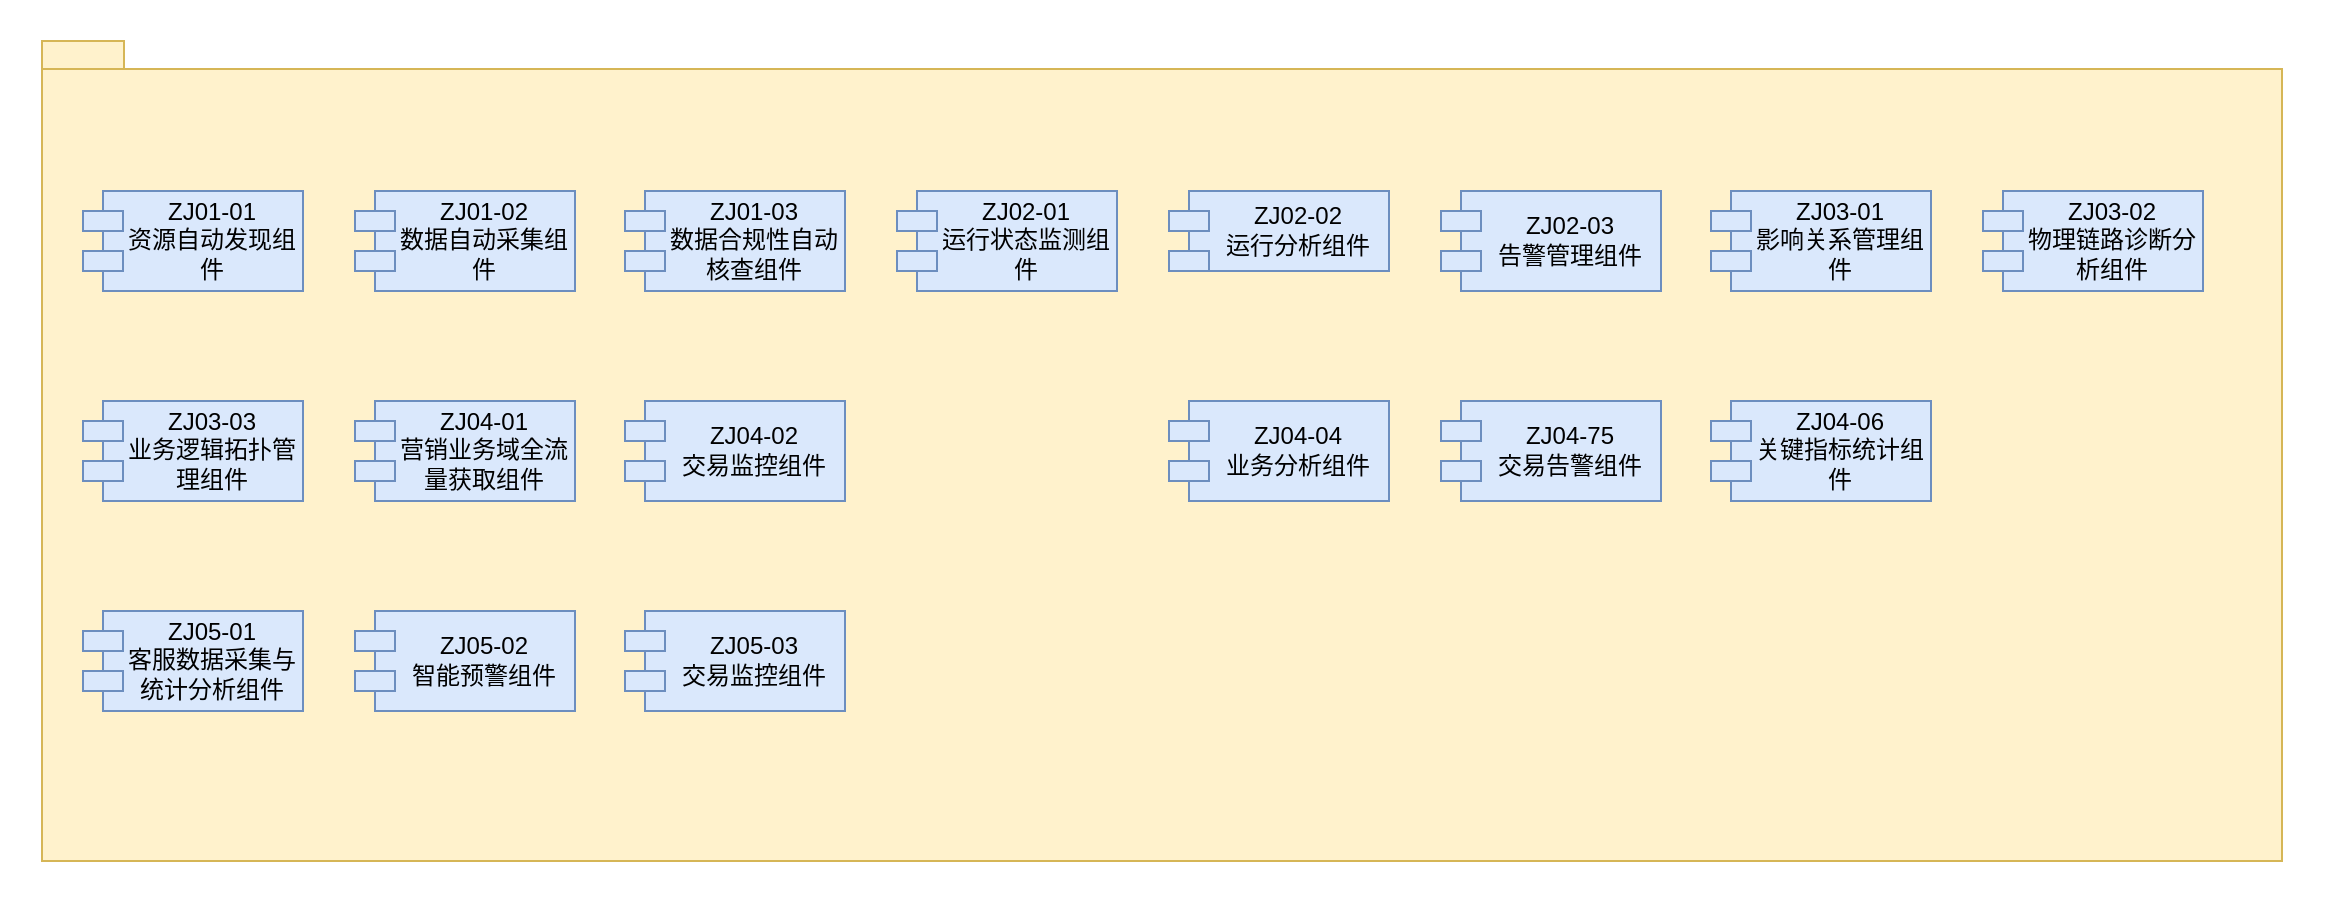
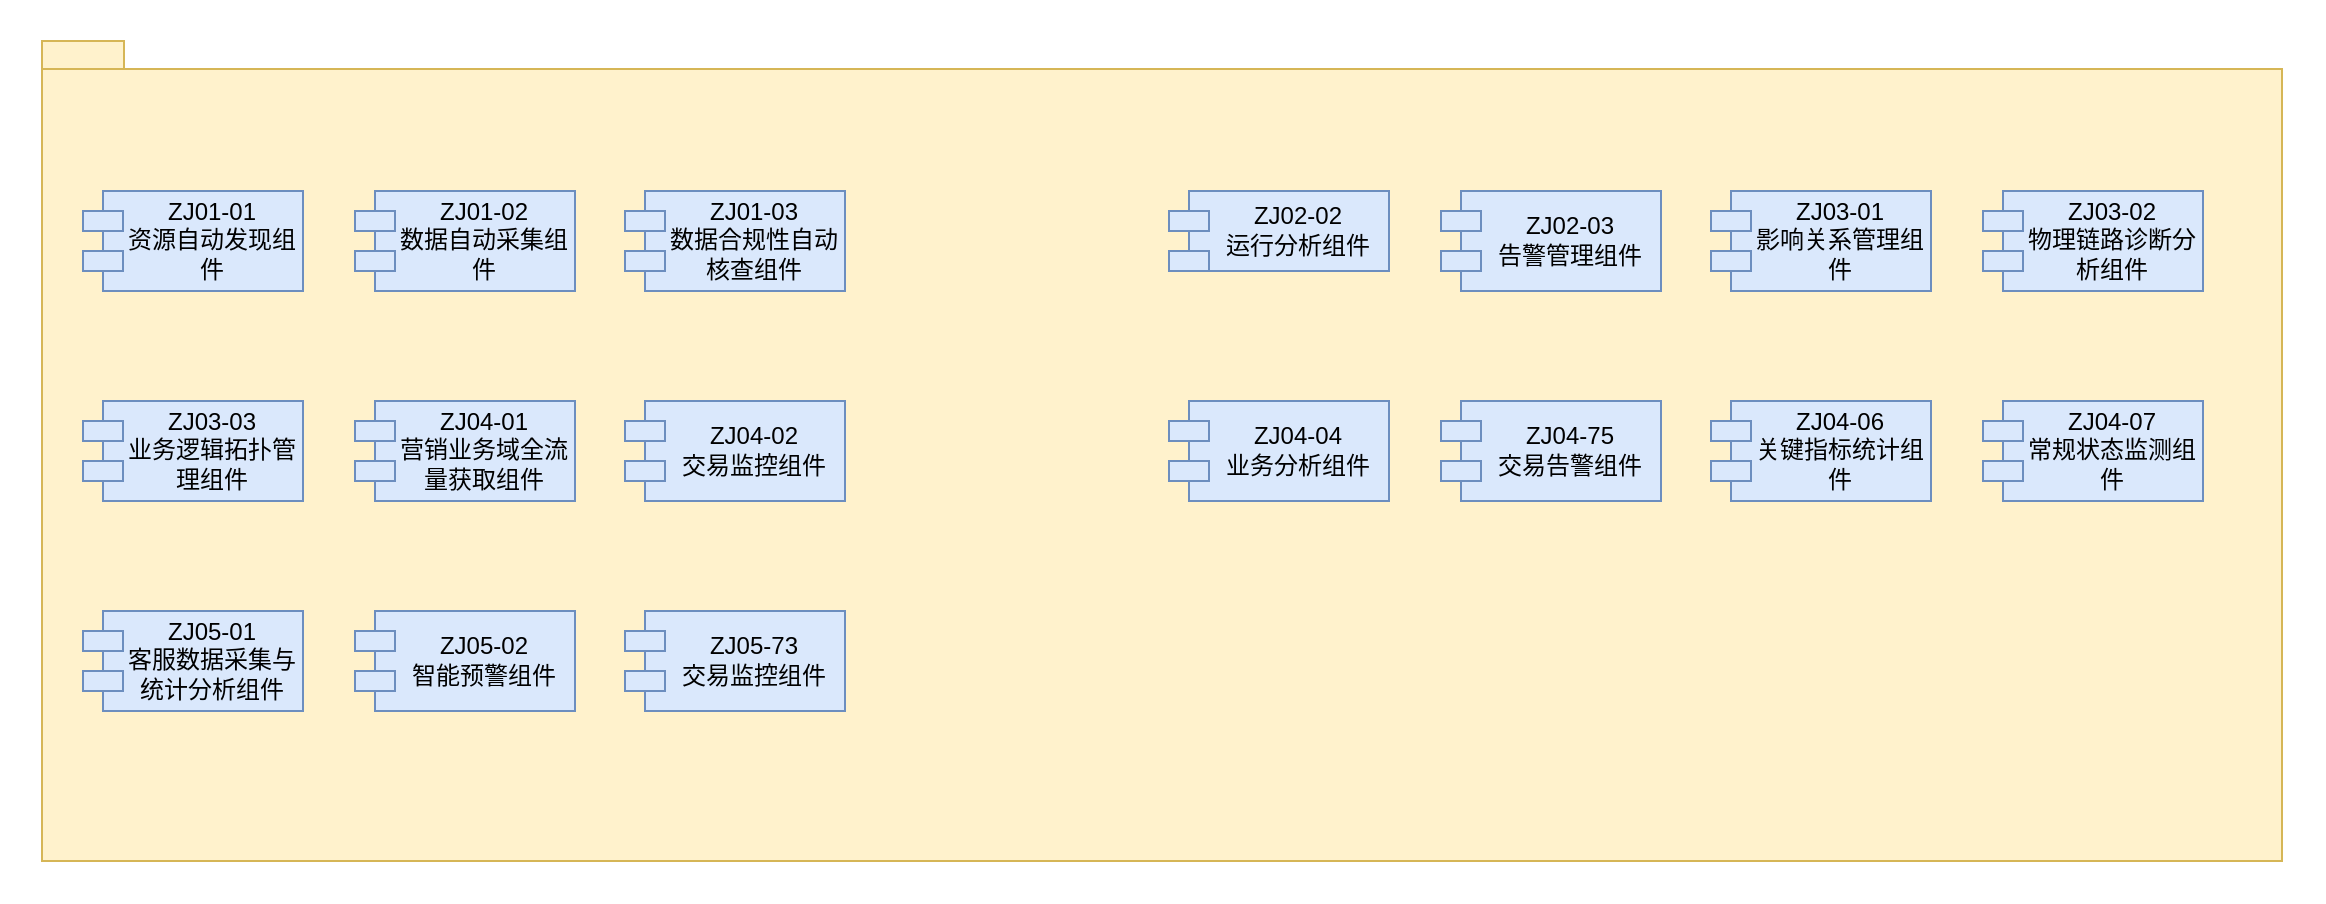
  <mxCell id="0" />
  <mxCell id="1" parent="0" />
  <mxCell id="2" value="" style="shape=folder;fontStyle=1;spacingTop=10;tabWidth=40;tabHeight=14;tabPosition=left;html=1;fontSize=18;verticalAlign=top;fillColor=#fff2cc;strokeColor=#d6b656;" vertex="1" parent="1"><mxGeometry x="20.5" y="20" width="1120" height="410" as="geometry" /></mxCell>
  <mxCell id="3" value="ZJ01-01&#10;资源自动发现组件" style="shape=module;align=center;spacingLeft=20;align=center;verticalAlign=middle;whiteSpace=wrap;labelPosition=center;verticalLabelPosition=middle;fillColor=#dae8fc;strokeColor=#6c8ebf;" vertex="1" parent="1"><mxGeometry x="41" y="95" width="110" height="50" as="geometry" /></mxCell>
  <mxCell id="4" value="ZJ01-02&#10;数据自动采集组件" style="shape=module;align=center;spacingLeft=20;align=center;verticalAlign=middle;whiteSpace=wrap;labelPosition=center;verticalLabelPosition=middle;fillColor=#dae8fc;strokeColor=#6c8ebf;" vertex="1" parent="1"><mxGeometry x="177" y="95" width="110" height="50" as="geometry" /></mxCell>
  <mxCell id="5" value="ZJ01-03&#10;数据合规性自动核查组件" style="shape=module;align=center;spacingLeft=20;align=center;verticalAlign=middle;whiteSpace=wrap;labelPosition=center;verticalLabelPosition=middle;fillColor=#dae8fc;strokeColor=#6c8ebf;" vertex="1" parent="1"><mxGeometry x="312" y="95" width="110" height="50" as="geometry" /></mxCell>
- <mxCell id="6" value="ZJ02-01&#10;运行状态监测组件" style="shape=module;align=center;spacingLeft=20;align=center;verticalAlign=middle;whiteSpace=wrap;labelPosition=center;verticalLabelPosition=middle;fillColor=#dae8fc;strokeColor=#6c8ebf;" vertex="1" parent="1"><mxGeometry x="448" y="95" width="110" height="50" as="geometry" /></mxCell>
  <mxCell id="7" value="ZJ02-03&#10;告警管理组件" style="shape=module;align=center;spacingLeft=20;align=center;verticalAlign=middle;whiteSpace=wrap;labelPosition=center;verticalLabelPosition=middle;fillColor=#dae8fc;strokeColor=#6c8ebf;" vertex="1" parent="1"><mxGeometry x="720" y="95" width="110" height="50" as="geometry" /></mxCell>
  <mxCell id="8" value="ZJ03-03&#10;业务逻辑拓扑管理组件" style="shape=module;align=center;spacingLeft=20;align=center;verticalAlign=middle;whiteSpace=wrap;labelPosition=center;verticalLabelPosition=middle;fillColor=#dae8fc;strokeColor=#6c8ebf;" vertex="1" parent="1"><mxGeometry x="41" y="200" width="110" height="50" as="geometry" /></mxCell>
  <mxCell id="9" value="ZJ04-01&#10;营销业务域全流量获取组件" style="shape=module;align=center;spacingLeft=20;align=center;verticalAlign=middle;whiteSpace=wrap;labelPosition=center;verticalLabelPosition=middle;fillColor=#dae8fc;strokeColor=#6c8ebf;" vertex="1" parent="1"><mxGeometry x="177" y="200" width="110" height="50" as="geometry" /></mxCell>
  <mxCell id="10" value="ZJ04-02&#10;交易监控组件" style="shape=module;align=center;spacingLeft=20;align=center;verticalAlign=middle;whiteSpace=wrap;labelPosition=center;verticalLabelPosition=middle;fillColor=#dae8fc;strokeColor=#6c8ebf;" vertex="1" parent="1"><mxGeometry x="312" y="200" width="110" height="50" as="geometry" /></mxCell>
  <mxCell id="11" value="ZJ02-02&#10;运行分析组件" style="shape=module;align=center;spacingLeft=20;align=center;verticalAlign=middle;whiteSpace=wrap;labelPosition=center;verticalLabelPosition=middle;fillColor=#dae8fc;strokeColor=#6c8ebf;" vertex="1" parent="1"><mxGeometry x="584" y="95" width="110" height="40" as="geometry" /></mxCell>
  <mxCell id="12" value="ZJ03-01&#10;影响关系管理组件" style="shape=module;align=center;spacingLeft=20;align=center;verticalAlign=middle;whiteSpace=wrap;labelPosition=center;verticalLabelPosition=middle;fillColor=#dae8fc;strokeColor=#6c8ebf;" vertex="1" parent="1"><mxGeometry x="855" y="95" width="110" height="50" as="geometry" /></mxCell>
  <mxCell id="13" value="ZJ03-02&#10;物理链路诊断分析组件" style="shape=module;align=center;spacingLeft=20;align=center;verticalAlign=middle;whiteSpace=wrap;labelPosition=center;verticalLabelPosition=middle;fillColor=#dae8fc;strokeColor=#6c8ebf;" vertex="1" parent="1"><mxGeometry x="991" y="95" width="110" height="50" as="geometry" /></mxCell>
  <mxCell id="14" value="ZJ04-04&#10;业务分析组件" style="shape=module;align=center;spacingLeft=20;align=center;verticalAlign=middle;whiteSpace=wrap;labelPosition=center;verticalLabelPosition=middle;fillColor=#dae8fc;strokeColor=#6c8ebf;" vertex="1" parent="1"><mxGeometry x="584" y="200" width="110" height="50" as="geometry" /></mxCell>
  <mxCell id="15" value="ZJ04-75&#10;交易告警组件" style="shape=module;align=center;spacingLeft=20;align=center;verticalAlign=middle;whiteSpace=wrap;labelPosition=center;verticalLabelPosition=middle;fillColor=#dae8fc;strokeColor=#6c8ebf;" vertex="1" parent="1"><mxGeometry x="720" y="200" width="110" height="50" as="geometry" /></mxCell>
- <mxCell id="16" value="ZJ05-03&#10;交易监控组件" style="shape=module;align=center;spacingLeft=20;align=center;verticalAlign=middle;whiteSpace=wrap;labelPosition=center;verticalLabelPosition=middle;fillColor=#dae8fc;strokeColor=#6c8ebf;" vertex="1" parent="1"><mxGeometry x="312" y="305" width="110" height="50" as="geometry" /></mxCell>
+ <mxCell id="16" value="ZJ05-73&#10;交易监控组件" style="shape=module;align=center;spacingLeft=20;align=center;verticalAlign=middle;whiteSpace=wrap;labelPosition=center;verticalLabelPosition=middle;fillColor=#dae8fc;strokeColor=#6c8ebf;" vertex="1" parent="1"><mxGeometry x="312" y="305" width="110" height="50" as="geometry" /></mxCell>
  <mxCell id="17" value="ZJ04-06&#10;关键指标统计组件" style="shape=module;align=center;spacingLeft=20;align=center;verticalAlign=middle;whiteSpace=wrap;labelPosition=center;verticalLabelPosition=middle;fillColor=#dae8fc;strokeColor=#6c8ebf;" vertex="1" parent="1"><mxGeometry x="855" y="200" width="110" height="50" as="geometry" /></mxCell>
+ <mxCell id="18" value="ZJ04-07&#10;常规状态监测组件" style="shape=module;align=center;spacingLeft=20;align=center;verticalAlign=middle;whiteSpace=wrap;labelPosition=center;verticalLabelPosition=middle;fillColor=#dae8fc;strokeColor=#6c8ebf;" vertex="1" parent="1"><mxGeometry x="991" y="200" width="110" height="50" as="geometry" /></mxCell>
  <mxCell id="19" value="ZJ05-01&#10;客服数据采集与统计分析组件" style="shape=module;align=center;spacingLeft=20;align=center;verticalAlign=middle;whiteSpace=wrap;labelPosition=center;verticalLabelPosition=middle;fillColor=#dae8fc;strokeColor=#6c8ebf;" vertex="1" parent="1"><mxGeometry x="41" y="305" width="110" height="50" as="geometry" /></mxCell>
  <mxCell id="20" value="ZJ05-02&#10;智能预警组件" style="shape=module;align=center;spacingLeft=20;align=center;verticalAlign=middle;whiteSpace=wrap;labelPosition=center;verticalLabelPosition=middle;fillColor=#dae8fc;strokeColor=#6c8ebf;" vertex="1" parent="1"><mxGeometry x="177" y="305" width="110" height="50" as="geometry" /></mxCell>
